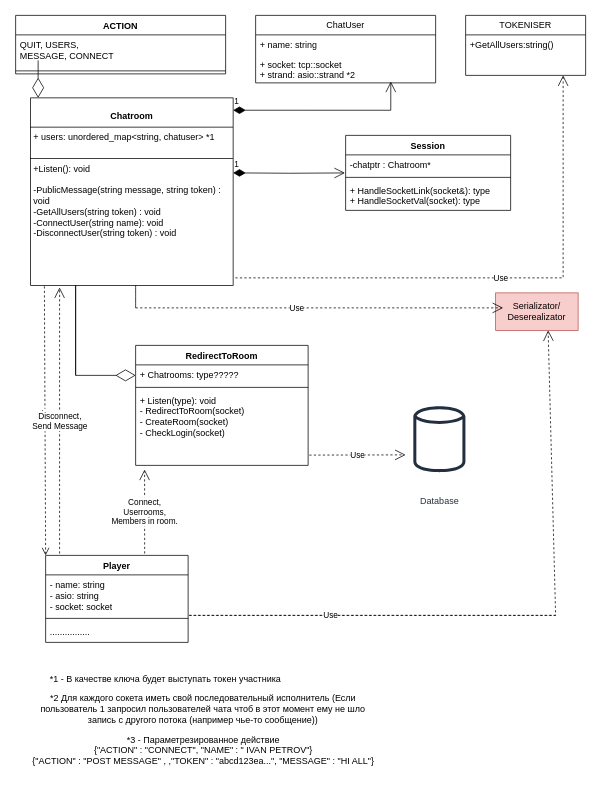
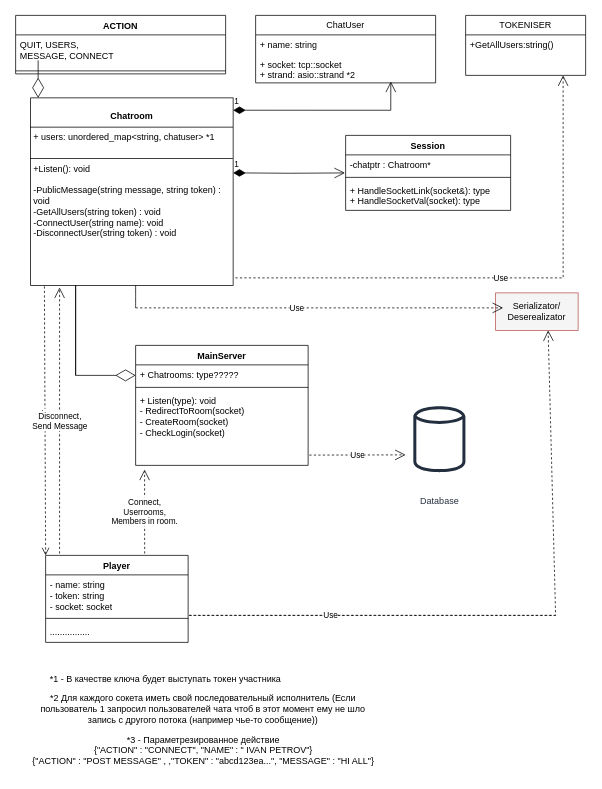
  <mxCell id="0" />
  <mxCell id="1" parent="0" />
  <mxCell id="2" value="&lt;p style=&quot;margin:0px;margin-top:4px;text-align:center;&quot;&gt;&lt;br&gt;&lt;b&gt;Chatroom&lt;/b&gt;&lt;/p&gt;&lt;hr size=&quot;1&quot; style=&quot;border-style:solid;&quot;&gt;&lt;p style=&quot;margin:0px;margin-left:4px;&quot;&gt;+ users: unordered_map&amp;lt;string, chatuser&amp;gt; *1&lt;br&gt;&lt;br&gt;&lt;/p&gt;&lt;hr size=&quot;1&quot; style=&quot;border-style:solid;&quot;&gt;&lt;p style=&quot;margin:0px;margin-left:4px;&quot;&gt;+Listen(): void&lt;br&gt;&lt;br&gt;&lt;/p&gt;&lt;p style=&quot;margin:0px;margin-left:4px;&quot;&gt;&lt;span style=&quot;background-color: transparent; color: light-dark(rgb(0, 0, 0), rgb(255, 255, 255));&quot;&gt;-PublicMessage(string message, string token) : void&amp;nbsp;&lt;/span&gt;&lt;/p&gt;&lt;p style=&quot;margin:0px;margin-left:4px;&quot;&gt;-GetAllUsers(string token) : void&lt;/p&gt;&lt;p style=&quot;margin:0px;margin-left:4px;&quot;&gt;-ConnectUser(string name): void&lt;/p&gt;&lt;p style=&quot;margin:0px;margin-left:4px;&quot;&gt;-DisconnectUser(string token) : void&lt;/p&gt;" style="verticalAlign=top;align=left;overflow=fill;html=1;whiteSpace=wrap;" parent="1" vertex="1"><mxGeometry x="40" y="130" width="270" height="250" as="geometry" /></mxCell>
  <mxCell id="3" value="ACTION" style="swimlane;fontStyle=1;align=center;verticalAlign=top;childLayout=stackLayout;horizontal=1;startSize=26;horizontalStack=0;resizeParent=1;resizeParentMax=0;resizeLast=0;collapsible=1;marginBottom=0;whiteSpace=wrap;html=1;" parent="1" vertex="1"><mxGeometry x="20" y="20" width="280" height="78" as="geometry" /></mxCell>
  <mxCell id="4" value="QUIT, USERS,&amp;nbsp;&lt;div&gt;MESSAGE, CONNECT&lt;/div&gt;" style="text;strokeColor=none;fillColor=none;align=left;verticalAlign=top;spacingLeft=4;spacingRight=4;overflow=hidden;rotatable=0;points=[[0,0.5],[1,0.5]];portConstraint=eastwest;whiteSpace=wrap;html=1;" parent="3" vertex="1"><mxGeometry y="26" width="280" height="44" as="geometry" /></mxCell>
  <mxCell id="5" value="" style="line;strokeWidth=1;fillColor=none;align=left;verticalAlign=middle;spacingTop=-1;spacingLeft=3;spacingRight=3;rotatable=0;labelPosition=right;points=[];portConstraint=eastwest;strokeColor=inherit;" parent="3" vertex="1"><mxGeometry y="70" width="280" height="8" as="geometry" /></mxCell>
  <mxCell id="6" value="TOKENISER" style="swimlane;fontStyle=0;childLayout=stackLayout;horizontal=1;startSize=26;fillColor=none;horizontalStack=0;resizeParent=1;resizeParentMax=0;resizeLast=0;collapsible=1;marginBottom=0;whiteSpace=wrap;html=1;" parent="1" vertex="1"><mxGeometry x="620" y="20" width="160" height="80" as="geometry" /></mxCell>
  <mxCell id="7" value="+GetAllUsers:string()" style="text;strokeColor=none;fillColor=none;align=left;verticalAlign=top;spacingLeft=4;spacingRight=4;overflow=hidden;rotatable=0;points=[[0,0.5],[1,0.5]];portConstraint=eastwest;whiteSpace=wrap;html=1;" parent="6" vertex="1"><mxGeometry y="26" width="160" height="54" as="geometry" /></mxCell>
  <mxCell id="8" value="ChatUser" style="swimlane;fontStyle=0;childLayout=stackLayout;horizontal=1;startSize=26;fillColor=none;horizontalStack=0;resizeParent=1;resizeParentMax=0;resizeLast=0;collapsible=1;marginBottom=0;whiteSpace=wrap;html=1;" parent="1" vertex="1"><mxGeometry x="340" y="20" width="240" height="90" as="geometry" /></mxCell>
  <mxCell id="9" value="+ name: string" style="text;strokeColor=none;fillColor=none;align=left;verticalAlign=top;spacingLeft=4;spacingRight=4;overflow=hidden;rotatable=0;points=[[0,0.5],[1,0.5]];portConstraint=eastwest;whiteSpace=wrap;html=1;" parent="8" vertex="1"><mxGeometry y="26" width="240" height="26" as="geometry" /></mxCell>
  <mxCell id="10" value="+ socket: tcp::socket&amp;nbsp;&lt;div&gt;+ strand: asio::strand *2&lt;/div&gt;" style="text;strokeColor=none;fillColor=none;align=left;verticalAlign=top;spacingLeft=4;spacingRight=4;overflow=hidden;rotatable=0;points=[[0,0.5],[1,0.5]];portConstraint=eastwest;whiteSpace=wrap;html=1;" parent="8" vertex="1"><mxGeometry y="52" width="240" height="38" as="geometry" /></mxCell>
  <mxCell id="11" value="*1 - В качестве ключа будет выступать токен участника" style="text;html=1;align=center;verticalAlign=middle;whiteSpace=wrap;rounded=0;" parent="1" vertex="1"><mxGeometry x="45" y="890" width="350" height="30" as="geometry" /></mxCell>
  <mxCell id="12" value="*2 Для каждого сокета иметь свой последовательный исполнитель (Если пользователь 1 запросил пользователей чата чтоб в этот момент ему не шло запись с другого потока (например чье-то сообщение))" style="text;html=1;align=center;verticalAlign=middle;whiteSpace=wrap;rounded=0;" parent="1" vertex="1"><mxGeometry x="35" y="930" width="470" height="30" as="geometry" /></mxCell>
  <mxCell id="13" value="*3 - Параметрезированное действие&lt;div&gt;&lt;span style=&quot;background-color: transparent; color: light-dark(rgb(0, 0, 0), rgb(255, 255, 255));&quot;&gt;{&lt;/span&gt;&lt;span style=&quot;background-color: transparent; color: light-dark(rgb(0, 0, 0), rgb(255, 255, 255));&quot;&gt;&quot;ACTION&quot; : &quot;CONNECT&quot;,&amp;nbsp;&lt;/span&gt;&lt;span style=&quot;background-color: transparent; color: light-dark(rgb(0, 0, 0), rgb(255, 255, 255));&quot;&gt;&quot;NAME&quot; : &quot; IVAN PETROV&quot;&lt;/span&gt;&lt;span style=&quot;background-color: transparent; color: light-dark(rgb(0, 0, 0), rgb(255, 255, 255));&quot;&gt;}&lt;br&gt;{&quot;ACTION&quot; : &quot;POST MESSAGE&quot; ,&amp;nbsp;&lt;/span&gt;&lt;span style=&quot;background-color: transparent; color: light-dark(rgb(0, 0, 0), rgb(255, 255, 255));&quot;&gt;,&lt;/span&gt;&lt;span style=&quot;background-color: transparent; color: light-dark(rgb(0, 0, 0), rgb(255, 255, 255));&quot;&gt;&quot;TOKEN&quot; :&amp;nbsp;&lt;/span&gt;&lt;span style=&quot;background-color: transparent; color: light-dark(rgb(0, 0, 0), rgb(255, 255, 255));&quot;&gt;&quot;abcd123ea...&quot;, &quot;MESSAGE&quot; : &quot;HI ALL&quot;&lt;/span&gt;&lt;span style=&quot;background-color: transparent; color: light-dark(rgb(0, 0, 0), rgb(255, 255, 255));&quot;&gt;}&lt;/span&gt;&lt;/div&gt;" style="text;html=1;align=center;verticalAlign=middle;resizable=0;points=[];autosize=1;strokeColor=none;fillColor=none;" parent="1" vertex="1"><mxGeometry x="30" y="970" width="480" height="60" as="geometry" /></mxCell>
  <mxCell id="14" value="" style="endArrow=diamondThin;endFill=0;endSize=24;html=1;rounded=0;" parent="1" edge="1"><mxGeometry width="160" relative="1" as="geometry"><mxPoint x="50" y="80" as="sourcePoint" /><mxPoint x="50" y="130" as="targetPoint" /></mxGeometry></mxCell>
  <mxCell id="15" value="Use" style="endArrow=open;endSize=12;dashed=1;html=1;rounded=0;" parent="1" edge="1"><mxGeometry width="160" relative="1" as="geometry"><mxPoint x="313" y="370" as="sourcePoint" /><mxPoint x="750" y="100" as="targetPoint" /><Array as="points"><mxPoint x="750" y="370" /></Array></mxGeometry></mxCell>
  <mxCell id="16" value="1" style="endArrow=open;html=1;endSize=12;startArrow=diamondThin;startSize=14;startFill=1;edgeStyle=orthogonalEdgeStyle;align=left;verticalAlign=bottom;rounded=0;entryX=0.751;entryY=0.955;entryDx=0;entryDy=0;entryPerimeter=0;" parent="1" target="10" edge="1"><mxGeometry x="-1" y="3" relative="1" as="geometry"><mxPoint x="310" y="146.47" as="sourcePoint" /><mxPoint x="520" y="120" as="targetPoint" /><Array as="points"><mxPoint x="520" y="147" /></Array></mxGeometry></mxCell>
  <mxCell id="17" value="Session" style="swimlane;fontStyle=1;align=center;verticalAlign=top;childLayout=stackLayout;horizontal=1;startSize=26;horizontalStack=0;resizeParent=1;resizeParentMax=0;resizeLast=0;collapsible=1;marginBottom=0;whiteSpace=wrap;html=1;" vertex="1" parent="1"><mxGeometry x="460" y="180" width="220" height="100" as="geometry" /></mxCell>
  <mxCell id="18" value="-chatptr : Chatroom*" style="text;strokeColor=none;fillColor=none;align=left;verticalAlign=top;spacingLeft=4;spacingRight=4;overflow=hidden;rotatable=0;points=[[0,0.5],[1,0.5]];portConstraint=eastwest;whiteSpace=wrap;html=1;" vertex="1" parent="17"><mxGeometry y="26" width="220" height="26" as="geometry" /></mxCell>
  <mxCell id="19" value="" style="line;strokeWidth=1;fillColor=none;align=left;verticalAlign=middle;spacingTop=-1;spacingLeft=3;spacingRight=3;rotatable=0;labelPosition=right;points=[];portConstraint=eastwest;strokeColor=inherit;" vertex="1" parent="17"><mxGeometry y="52" width="220" height="8" as="geometry" /></mxCell>
  <mxCell id="20" value="+ HandleSocketLink(socket&amp;amp;): type&lt;div&gt;+&amp;nbsp;&lt;span style=&quot;background-color: transparent; color: light-dark(rgb(0, 0, 0), rgb(255, 255, 255));&quot;&gt;Handle&lt;/span&gt;&lt;span style=&quot;background-color: transparent; color: light-dark(rgb(0, 0, 0), rgb(255, 255, 255));&quot;&gt;SocketVal(socket): type&lt;/span&gt;&lt;/div&gt;" style="text;strokeColor=none;fillColor=none;align=left;verticalAlign=top;spacingLeft=4;spacingRight=4;overflow=hidden;rotatable=0;points=[[0,0.5],[1,0.5]];portConstraint=eastwest;whiteSpace=wrap;html=1;" vertex="1" parent="17"><mxGeometry y="60" width="220" height="40" as="geometry" /></mxCell>
  <mxCell id="21" value="1" style="endArrow=open;html=1;endSize=12;startArrow=diamondThin;startSize=14;startFill=1;edgeStyle=orthogonalEdgeStyle;align=left;verticalAlign=bottom;rounded=0;entryX=-0.004;entryY=0.926;entryDx=0;entryDy=0;entryPerimeter=0;" edge="1" parent="1" target="18"><mxGeometry x="-1" y="3" relative="1" as="geometry"><mxPoint x="310" y="230" as="sourcePoint" /><mxPoint x="450" y="230" as="targetPoint" /></mxGeometry></mxCell>
- <mxCell id="22" value="Serializator/&lt;div&gt;Deserealizator&lt;/div&gt;" style="html=1;whiteSpace=wrap;fillColor=#f8cecc;strokeColor=#b85450;" vertex="1" parent="1"><mxGeometry x="660" y="390" width="110" height="50" as="geometry" /></mxCell>
+ <mxCell id="22" value="Serializator/&lt;div&gt;Deserealizator&lt;/div&gt;" style="html=1;whiteSpace=wrap;fillColor=#f5f5f5;strokeColor=#b85450;" vertex="1" parent="1"><mxGeometry x="660" y="390" width="110" height="50" as="geometry" /></mxCell>
  <mxCell id="23" value="Use" style="endArrow=open;endSize=12;dashed=1;html=1;rounded=0;entryX=0.091;entryY=0.4;entryDx=0;entryDy=0;entryPerimeter=0;" edge="1" parent="1" target="22"><mxGeometry width="160" relative="1" as="geometry"><mxPoint x="180" y="410" as="sourcePoint" /><mxPoint x="660" y="430" as="targetPoint" /><Array as="points"><mxPoint x="180" y="380" /><mxPoint x="180" y="410" /></Array></mxGeometry></mxCell>
  <mxCell id="24" value="&lt;br&gt;Database" style="sketch=0;outlineConnect=0;fontColor=#232F3E;gradientColor=none;strokeColor=#232F3E;fillColor=#ffffff;dashed=0;verticalLabelPosition=bottom;verticalAlign=top;align=center;html=1;fontSize=12;fontStyle=0;aspect=fixed;shape=mxgraph.aws4.resourceIcon;resIcon=mxgraph.aws4.generic_database;" vertex="1" parent="1"><mxGeometry x="530" y="530" width="110" height="110" as="geometry" /></mxCell>
- <mxCell id="25" value="RedirectToRoom" style="swimlane;fontStyle=1;align=center;verticalAlign=top;childLayout=stackLayout;horizontal=1;startSize=26;horizontalStack=0;resizeParent=1;resizeParentMax=0;resizeLast=0;collapsible=1;marginBottom=0;whiteSpace=wrap;html=1;" vertex="1" parent="1"><mxGeometry x="180" y="460" width="230" height="160" as="geometry" /></mxCell>
+ <mxCell id="25" value="MainServer" style="swimlane;fontStyle=1;align=center;verticalAlign=top;childLayout=stackLayout;horizontal=1;startSize=26;horizontalStack=0;resizeParent=1;resizeParentMax=0;resizeLast=0;collapsible=1;marginBottom=0;whiteSpace=wrap;html=1;" vertex="1" parent="1"><mxGeometry x="180" y="460" width="230" height="160" as="geometry" /></mxCell>
  <mxCell id="26" value="+ Chatrooms: type?????" style="text;strokeColor=none;fillColor=none;align=left;verticalAlign=top;spacingLeft=4;spacingRight=4;overflow=hidden;rotatable=0;points=[[0,0.5],[1,0.5]];portConstraint=eastwest;whiteSpace=wrap;html=1;" vertex="1" parent="25"><mxGeometry y="26" width="230" height="26" as="geometry" /></mxCell>
  <mxCell id="27" value="" style="line;strokeWidth=1;fillColor=none;align=left;verticalAlign=middle;spacingTop=-1;spacingLeft=3;spacingRight=3;rotatable=0;labelPosition=right;points=[];portConstraint=eastwest;strokeColor=inherit;" vertex="1" parent="25"><mxGeometry y="52" width="230" height="8" as="geometry" /></mxCell>
  <mxCell id="28" value="+ Listen(type): void&lt;div&gt;- RedirectToRoom(socket)&lt;/div&gt;&lt;div&gt;- CreateRoom(socket)&lt;/div&gt;&lt;div&gt;- CheckLogin(socket)&lt;/div&gt;" style="text;strokeColor=none;fillColor=none;align=left;verticalAlign=top;spacingLeft=4;spacingRight=4;overflow=hidden;rotatable=0;points=[[0,0.5],[1,0.5]];portConstraint=eastwest;whiteSpace=wrap;html=1;" vertex="1" parent="25"><mxGeometry y="60" width="230" height="100" as="geometry" /></mxCell>
  <mxCell id="29" value="return" style="html=1;verticalAlign=bottom;endArrow=open;dashed=1;endSize=8;curved=0;rounded=0;exitX=0.068;exitY=1.005;exitDx=0;exitDy=0;exitPerimeter=0;" edge="1" parent="1" source="2"><mxGeometry relative="1" as="geometry"><mxPoint x="490" y="550" as="sourcePoint" /><mxPoint x="60" y="740" as="targetPoint" /></mxGeometry></mxCell>
  <mxCell id="30" value="Use" style="endArrow=open;endSize=12;dashed=1;html=1;rounded=0;exitX=1.007;exitY=0.863;exitDx=0;exitDy=0;exitPerimeter=0;" edge="1" parent="1" source="28"><mxGeometry width="160" relative="1" as="geometry"><mxPoint x="410" y="579" as="sourcePoint" /><mxPoint x="540" y="606" as="targetPoint" /></mxGeometry></mxCell>
  <mxCell id="31" value="" style="endArrow=diamondThin;endFill=0;endSize=24;html=1;rounded=0;" edge="1" parent="1"><mxGeometry width="160" relative="1" as="geometry"><mxPoint x="100" y="500" as="sourcePoint" /><mxPoint x="180" y="500" as="targetPoint" /><Array as="points"><mxPoint x="100" y="380" /><mxPoint x="100" y="500" /></Array></mxGeometry></mxCell>
  <mxCell id="32" value="Player" style="swimlane;fontStyle=1;align=center;verticalAlign=top;childLayout=stackLayout;horizontal=1;startSize=26;horizontalStack=0;resizeParent=1;resizeParentMax=0;resizeLast=0;collapsible=1;marginBottom=0;whiteSpace=wrap;html=1;" vertex="1" parent="1"><mxGeometry x="60" y="740" width="190" height="116" as="geometry" /></mxCell>
- <mxCell id="33" value="- name: string&lt;div&gt;- asio: string&lt;/div&gt;&lt;div&gt;- socket: socket&lt;/div&gt;" style="text;strokeColor=none;fillColor=none;align=left;verticalAlign=top;spacingLeft=4;spacingRight=4;overflow=hidden;rotatable=0;points=[[0,0.5],[1,0.5]];portConstraint=eastwest;whiteSpace=wrap;html=1;" vertex="1" parent="32"><mxGeometry y="26" width="190" height="54" as="geometry" /></mxCell>
+ <mxCell id="33" value="- name: string&lt;div&gt;- token: string&lt;/div&gt;&lt;div&gt;- socket: socket&lt;/div&gt;" style="text;strokeColor=none;fillColor=none;align=left;verticalAlign=top;spacingLeft=4;spacingRight=4;overflow=hidden;rotatable=0;points=[[0,0.5],[1,0.5]];portConstraint=eastwest;whiteSpace=wrap;html=1;" vertex="1" parent="32"><mxGeometry y="26" width="190" height="54" as="geometry" /></mxCell>
  <mxCell id="34" value="" style="line;strokeWidth=1;fillColor=none;align=left;verticalAlign=middle;spacingTop=-1;spacingLeft=3;spacingRight=3;rotatable=0;labelPosition=right;points=[];portConstraint=eastwest;strokeColor=inherit;" vertex="1" parent="32"><mxGeometry y="80" width="190" height="8" as="geometry" /></mxCell>
  <mxCell id="35" value="................" style="text;strokeColor=none;fillColor=none;align=left;verticalAlign=top;spacingLeft=4;spacingRight=4;overflow=hidden;rotatable=0;points=[[0,0.5],[1,0.5]];portConstraint=eastwest;whiteSpace=wrap;html=1;" vertex="1" parent="32"><mxGeometry y="88" width="190" height="28" as="geometry" /></mxCell>
  <mxCell id="36" value="Connect,&lt;br&gt;Userrooms,&lt;br&gt;Members in room." style="endArrow=open;endSize=12;dashed=1;html=1;rounded=0;exitX=0.695;exitY=-0.021;exitDx=0;exitDy=0;exitPerimeter=0;entryX=0.052;entryY=1.056;entryDx=0;entryDy=0;entryPerimeter=0;" edge="1" parent="1" source="32" target="28"><mxGeometry x="0.0" width="160" relative="1" as="geometry"><mxPoint x="370" y="650" as="sourcePoint" /><mxPoint x="530" y="650" as="targetPoint" /><mxPoint as="offset" /></mxGeometry></mxCell>
  <mxCell id="37" value="Disconnect,&lt;div&gt;Send Message&lt;/div&gt;" style="endArrow=open;endSize=12;dashed=1;html=1;rounded=0;exitX=0.098;exitY=-0.021;exitDx=0;exitDy=0;exitPerimeter=0;entryX=0.143;entryY=1.011;entryDx=0;entryDy=0;entryPerimeter=0;" edge="1" parent="1" source="32" target="2"><mxGeometry width="160" relative="1" as="geometry"><mxPoint x="370" y="650" as="sourcePoint" /><mxPoint x="530" y="650" as="targetPoint" /></mxGeometry></mxCell>
  <mxCell id="38" value="Use" style="endArrow=open;endSize=12;dashed=1;html=1;rounded=0;" edge="1" parent="1"><mxGeometry width="160" relative="1" as="geometry"><mxPoint x="740" y="820" as="sourcePoint" /><mxPoint x="730" y="440" as="targetPoint" /><Array as="points"><mxPoint x="250" y="820" /><mxPoint x="740" y="820" /></Array></mxGeometry></mxCell>
